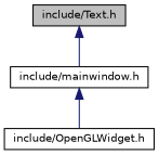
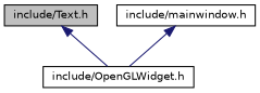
  digraph {
    node [color=black fillcolor=white fontname=Helvetica fontsize=10 shape=record style=filled]
    edge [color=midnightblue dir=back fontname=Helvetica fontsize=10 labelfontname=Helvetica labelfontsize=10 style=solid]
    n1 [fillcolor=grey75 fontcolor=black height=0.2 label="include/Text.h" width=0.4]
    n2 [height=0.2 label="include/OpenGLWidget.h" width=0.4]
    n3 [height=0.2 label="include/mainwindow.h" width=0.4]
-   n1 -> n3
+   n1 -> n2
    n3 -> n2
  }
